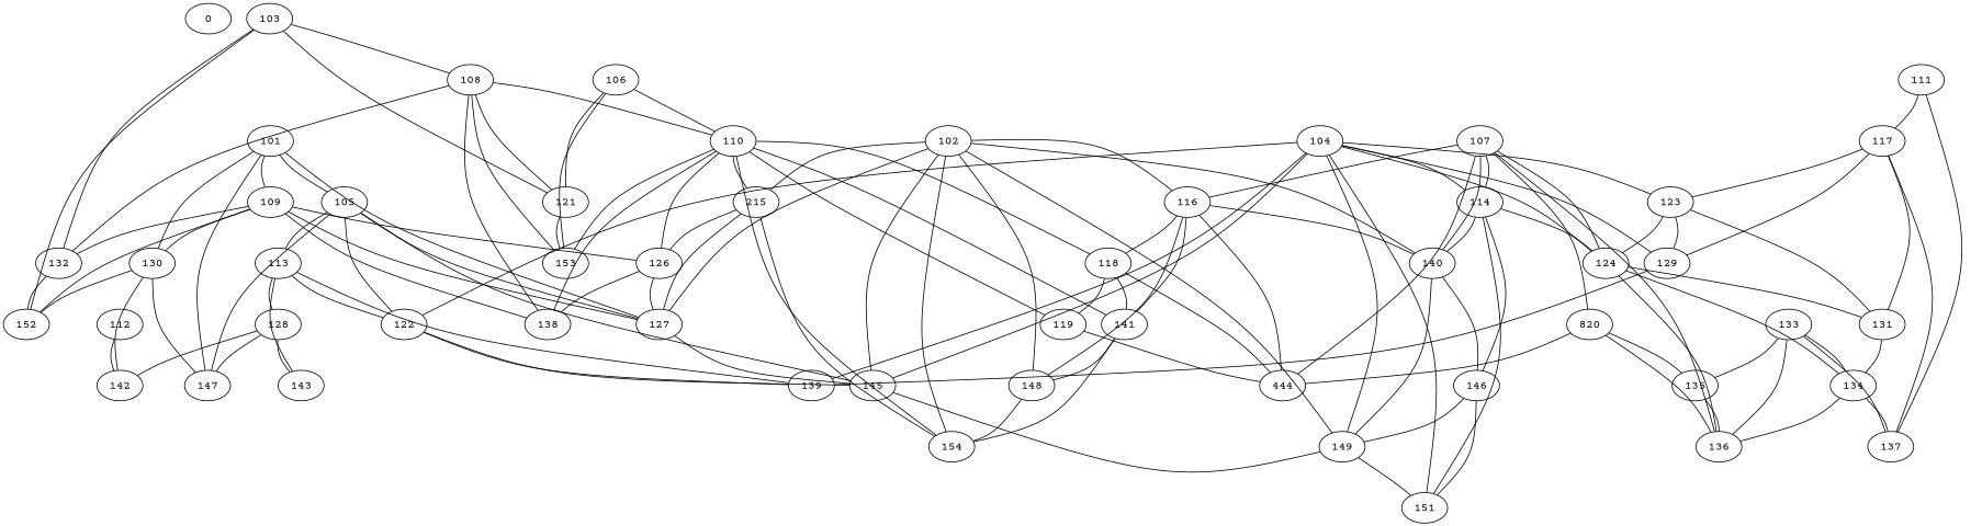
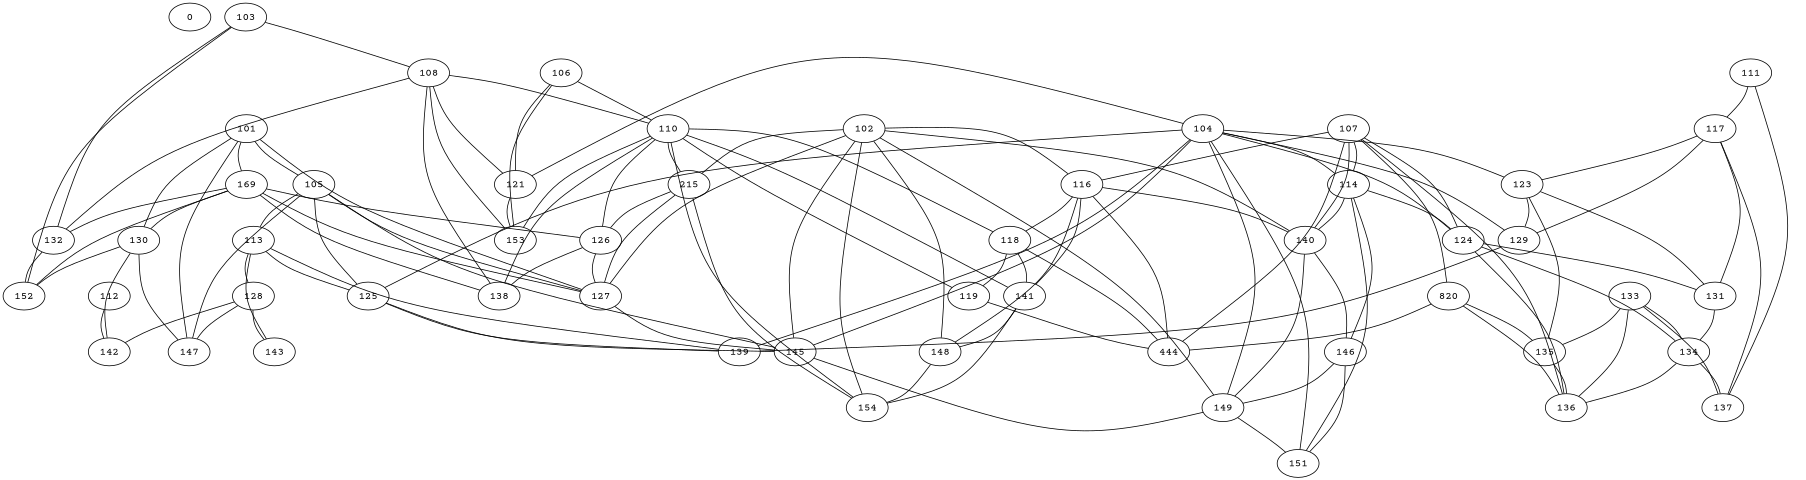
  strict graph {
    fontname="Courier Prime"
    splines=curved
    node [fontname="Courier Prime"]
    edge [fontname="Courier Prime"]
    0
    101
    105
-   109
+   109 [label=169]
    127
    130
    147
    145
-   125 [label=122]
+   125
    113
    152
    132
    138
    126
    142
    149
    139
    128
    143
    102
    n21 [label=215]
    154
    148
    116
    140
    n26 [label=444]
    118
    141
    146
    151
    119
    103
    108
    121
    153
    110
    104
    129
    114
    124
    123
    136
    131
    134
    137
    106
    107
    n48 [label=820]
    135
    111
    117
    112
    133
    101 -- 105
    101 -- 109
    101 -- 127
    101 -- 130
    101 -- 147
    105 -- 127
    105 -- 147
    105 -- 145
    105 -- 125
    105 -- 113
    109 -- 127
    109 -- 130
    109 -- 152
    109 -- 132
    109 -- 138
    109 -- 126
    127 -- 145
    130 -- 147
    130 -- 152
    130 -- 142
    145 -- 149
    125 -- 145
    125 -- 139
    113 -- 125
    113 -- 139
    113 -- 128
    113 -- 143
    132 -- 152
    126 -- 127
    126 -- 138
    149 -- 151
    128 -- 147
    128 -- 142
    128 -- 143
    102 -- 127
    102 -- 145
    102 -- 149
    102 -- n21
    102 -- 154
    102 -- 148
    102 -- 116
    102 -- 140
    n21 -- 127
    n21 -- 126
    n21 -- 154
    148 -- 154
    116 -- 148
    116 -- 140
    116 -- n26
    116 -- 118
    116 -- 141
    140 -- 149
    140 -- 146
    118 -- n26
    118 -- 141
    118 -- 119
    141 -- 154
    141 -- 148
    146 -- 149
    146 -- 151
    119 -- n26
    103 -- 152
    103 -- 132
    103 -- 108
-   103 -- 121
+   104 -- 121
    108 -- 132
    108 -- 138
    108 -- 121
    108 -- 153
    108 -- 110
    121 -- 153
    110 -- 138
    110 -- 126
    110 -- n21
    110 -- 154
    110 -- 118
    110 -- 141
    110 -- 119
    110 -- 153
    104 -- 145
    104 -- 125
    104 -- 149
    104 -- 139
    104 -- 151
    104 -- 129
    104 -- 114
    104 -- 124
    104 -- 123
    129 -- 139
    114 -- 140
    114 -- 146
    114 -- 151
    114 -- 124
    124 -- 136
    124 -- 131
    124 -- 134
    123 -- 129
-   123 -- 124
+   123 -- 135
    123 -- 131
    131 -- 134
    134 -- 136
    134 -- 137
    106 -- 121
    106 -- 153
    106 -- 110
    107 -- 116
    107 -- 140
    107 -- n26
    107 -- 114
    107 -- 124
    107 -- 136
    107 -- n48
    n48 -- n26
    n48 -- 136
    n48 -- 135
    135 -- 136
    111 -- 137
    111 -- 117
    117 -- 129
    117 -- 123
    117 -- 131
    117 -- 137
    112 -- 142
    133 -- 136
    133 -- 134
    133 -- 137
    133 -- 135
  }
